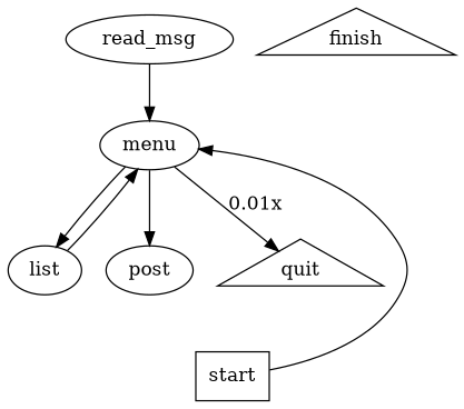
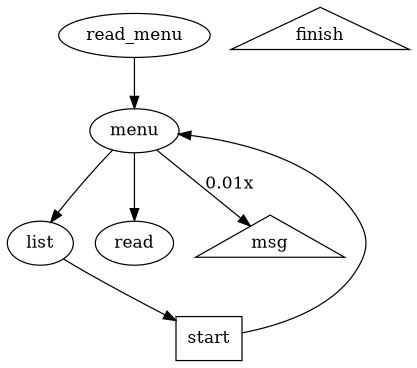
  digraph {
    n1 [label=menu]
    n2 [label=list]
-   n3 [label=post]
-   n4 [label=quit shape=triangle]
-   n5 [label=read_msg]
+   n3 [label=read]
+   n4 [label=msg shape=triangle]
+   n5 [label=read_menu]
    n6 [label=finish shape=triangle]
    n7 [label=start shape=box]
    n1 -> n2
    n1 -> n3
    n1 -> n4 [label="0.01x"]
-   n2 -> n1
+   n2 -> n7
    n5 -> n1
    n7 -> n1
  }
